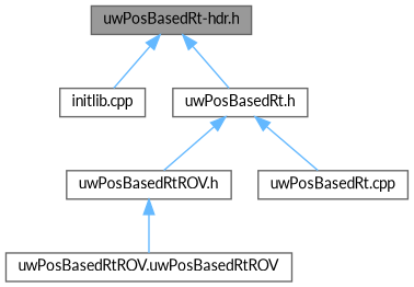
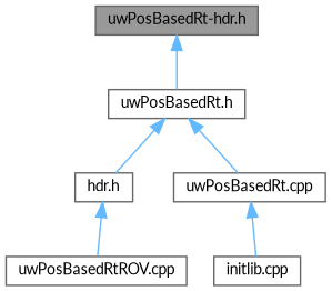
  digraph {
    fontname=Lato
    node [color=grey40 fillcolor=white fontname=Lato fontsize=10 shape=box style=filled]
    edge [color=steelblue1 dir=back fontname=Lato fontsize=10 labelfontname=Helvetica labelfontsize=10 style=solid]
    n1 [color=gray40 fillcolor=grey60 fontcolor=black height=0.2 label="uwPosBasedRt-hdr.h" width=0.4]
    n2 [height=0.2 label="initlib.cpp" width=0.4]
    n3 [height=0.2 label="uwPosBasedRt.h" width=0.4]
-   n4 [height=0.2 label="uwPosBasedRtROV.h" width=0.4]
+   n4 [height=0.2 label="hdr.h" width=0.4]
    n5 [height=0.2 label="uwPosBasedRt.cpp" width=0.4]
-   n6 [height=0.2 label="uwPosBasedRtROV.uwPosBasedRtROV" width=0.4]
-   n1 -> n2
+   n6 [height=0.2 label="uwPosBasedRtROV.cpp" width=0.4]
+   n5 -> n2
    n1 -> n3
    n3 -> n4
    n3 -> n5
    n4 -> n6
  }
